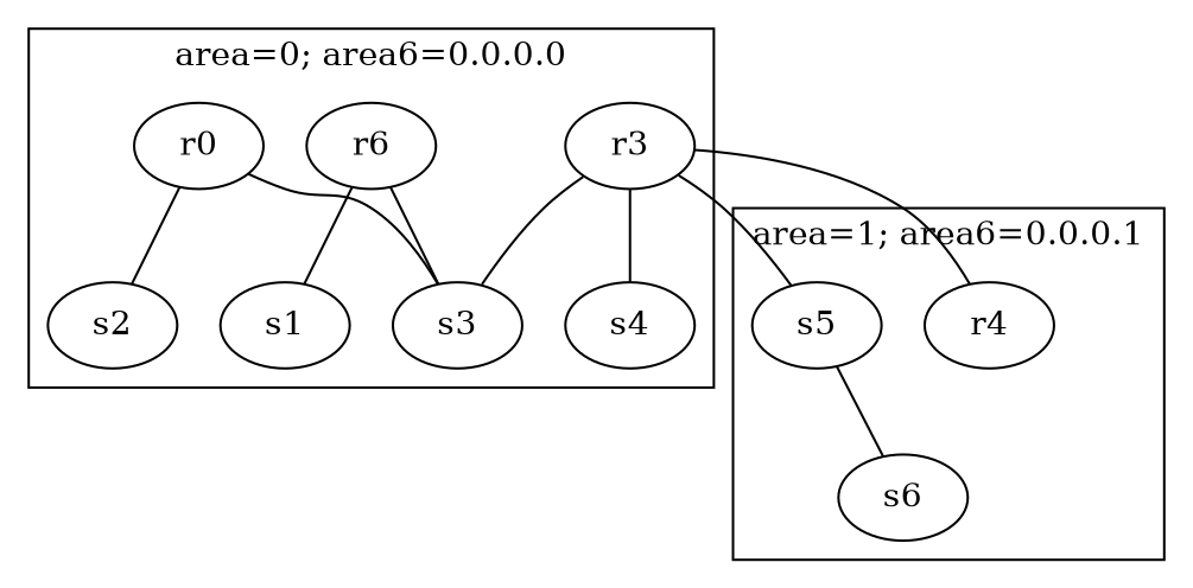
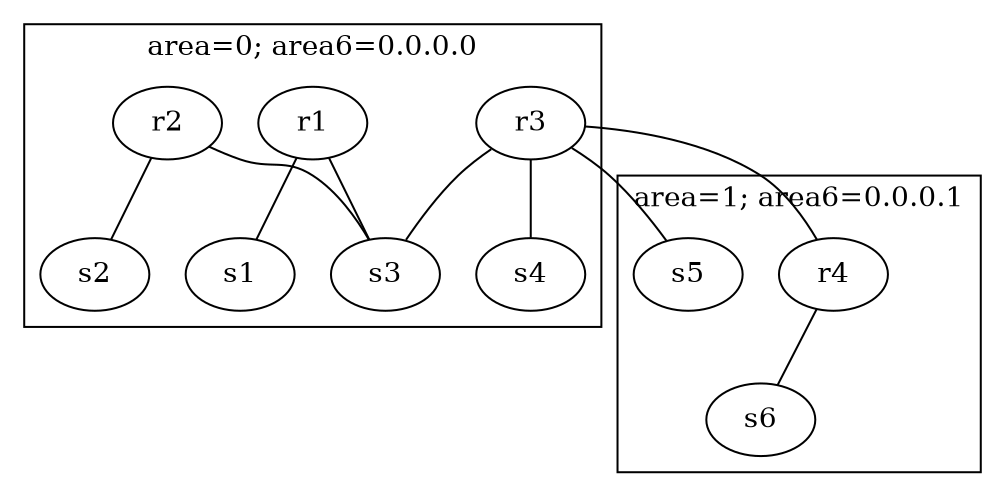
  digraph {
    edge [dir=none]
-   r1 [label=r6]
-   r2 [label=r0]
+   r1
+   r2
    r3
    s1
    s2
    s3
    s4
    r4
    s5
    s6
    subgraph cluster_1 {
      label="area=0; area6=0.0.0.0"
      r1
      r2
      r3
      s1
      s2
      s3
      s4
    }
    subgraph cluster_2 {
      label="area=1; area6=0.0.0.1"
      r4
      s5
      s6
    }
    r1 -> s1
    r1 -> s3
    r2 -> s2
    r2 -> s3
    r3 -> s3
    r3 -> s4
    r3 -> s5
    r4 -> r3
-   s5 -> s6
+   r4 -> s6
  }
